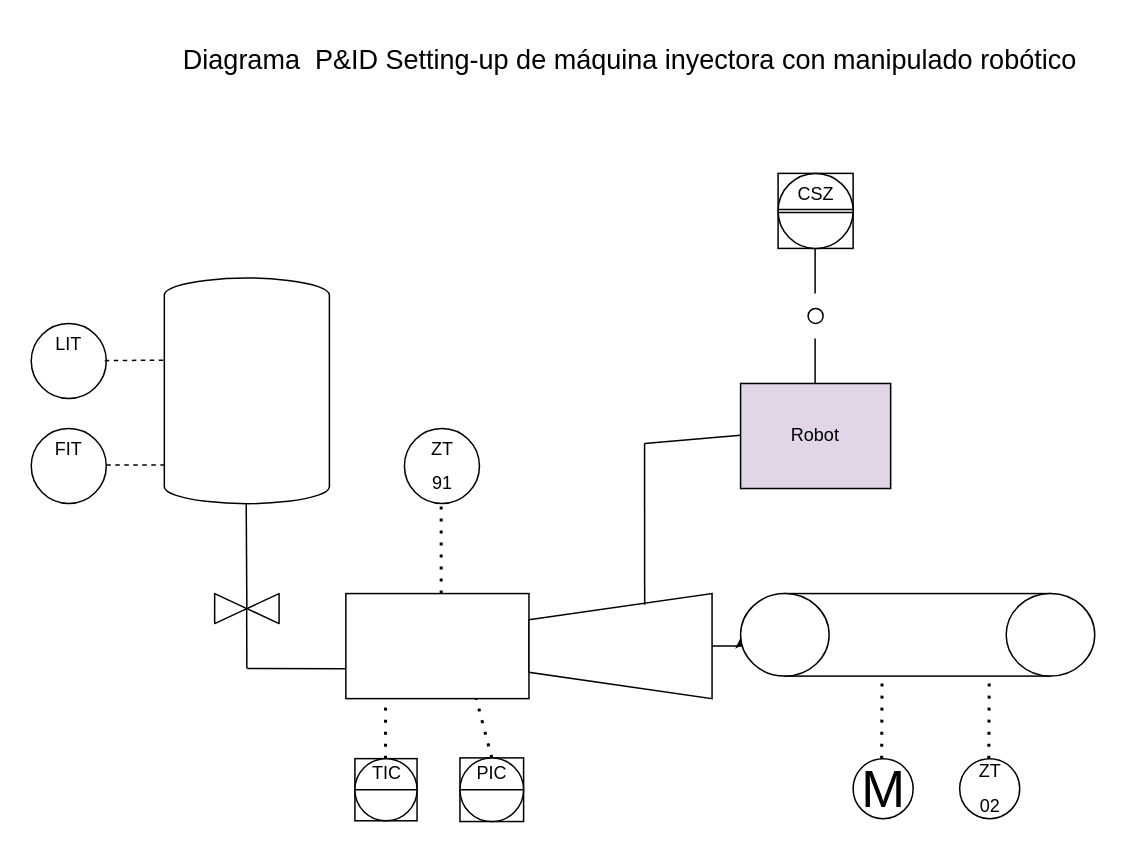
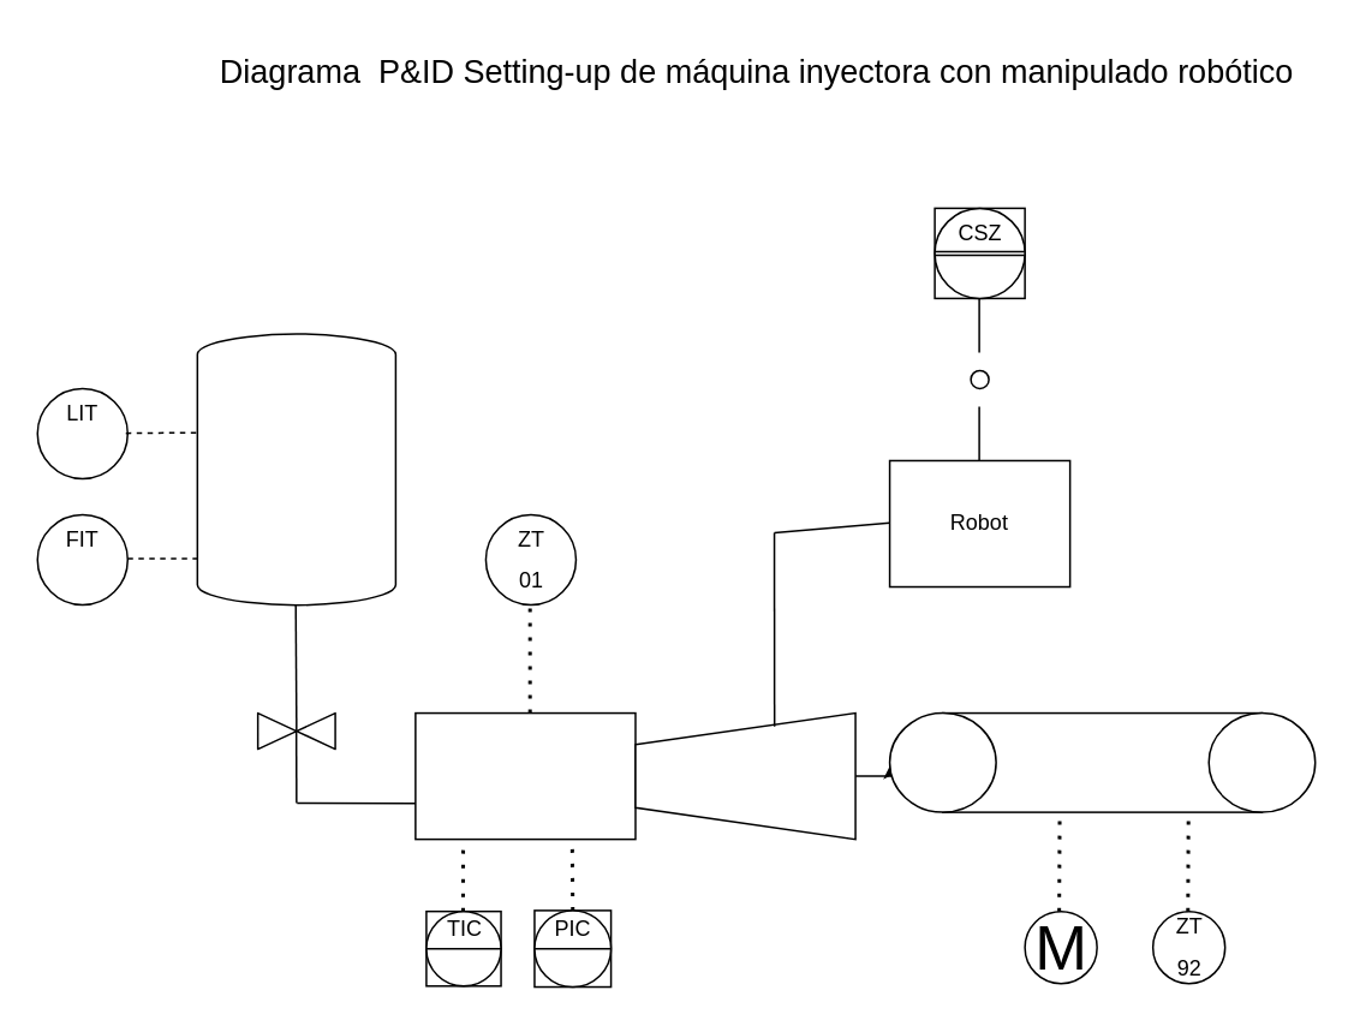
  <mxCell id="0" />
  <mxCell id="1" parent="0" />
- <mxCell id="2" value="Robot" style="rounded=0;whiteSpace=wrap;html=1;fillColor=#e1d5e7;" vertex="1" parent="1"><mxGeometry x="493" y="255" width="100" height="70" as="geometry" /></mxCell>
+ <mxCell id="2" value="Robot" style="rounded=0;whiteSpace=wrap;html=1;" vertex="1" parent="1"><mxGeometry x="493" y="255" width="100" height="70" as="geometry" /></mxCell>
  <mxCell id="3" value="&lt;table cellpadding=&quot;4&quot; cellspacing=&quot;0&quot; border=&quot;0&quot; style=&quot;font-size:1em;width:100%;height:100%;&quot;&gt;&lt;tbody&gt;&lt;tr&gt;&lt;td&gt;CSZ&lt;/td&gt;&lt;/tr&gt;&lt;tr&gt;&lt;td&gt;&lt;br&gt;&lt;/td&gt;&lt;/tr&gt;&lt;/tbody&gt;&lt;/table&gt; " style="html=1;outlineConnect=0;align=center;dashed=0;aspect=fixed;shape=mxgraph.pid2inst.sharedCont;mounting=local" vertex="1" parent="1"><mxGeometry x="518" y="115" width="50" height="50" as="geometry" /></mxCell>
  <mxCell id="4" value="" style="endArrow=none;html=1;rounded=0;" edge="1" parent="1"><mxGeometry width="50" height="50" relative="1" as="geometry"><mxPoint x="542.66" y="195" as="sourcePoint" /><mxPoint x="542.66" y="165" as="targetPoint" /></mxGeometry></mxCell>
  <mxCell id="5" value="" style="ellipse;whiteSpace=wrap;html=1;aspect=fixed;" vertex="1" parent="1"><mxGeometry x="538" y="205" width="10" height="10" as="geometry" /></mxCell>
  <mxCell id="6" value="" style="endArrow=none;html=1;rounded=0;" edge="1" parent="1"><mxGeometry width="50" height="50" relative="1" as="geometry"><mxPoint x="542.66" y="255" as="sourcePoint" /><mxPoint x="542.66" y="225" as="targetPoint" /></mxGeometry></mxCell>
  <mxCell id="7" style="edgeStyle=orthogonalEdgeStyle;rounded=0;orthogonalLoop=1;jettySize=auto;html=1;exitX=1;exitY=0.5;exitDx=0;exitDy=0;exitPerimeter=0;" edge="1" parent="1" source="8" target="11"><mxGeometry relative="1" as="geometry" /></mxCell>
  <mxCell id="8" value="" style="verticalLabelPosition=bottom;align=center;dashed=0;html=1;verticalAlign=top;shape=mxgraph.pid.fittings.injector;" vertex="1" parent="1"><mxGeometry x="229.98" y="395" width="244.02" height="70" as="geometry" /></mxCell>
- <mxCell id="9" value="&lt;table cellpadding=&quot;4&quot; cellspacing=&quot;0&quot; border=&quot;0&quot; style=&quot;font-size:1em;width:100%;height:100%;&quot;&gt;&lt;tbody&gt;&lt;tr&gt;&lt;td&gt;ZT&lt;/td&gt;&lt;/tr&gt;&lt;tr&gt;&lt;td&gt;91&lt;/td&gt;&lt;/tr&gt;&lt;/tbody&gt;&lt;/table&gt; " style="html=1;outlineConnect=0;align=center;dashed=0;aspect=fixed;shape=mxgraph.pid2inst.discInst;mounting=field" vertex="1" parent="1"><mxGeometry x="269" y="285" width="50" height="50" as="geometry" /></mxCell>
+ <mxCell id="9" value="&lt;table cellpadding=&quot;4&quot; cellspacing=&quot;0&quot; border=&quot;0&quot; style=&quot;font-size:1em;width:100%;height:100%;&quot;&gt;&lt;tbody&gt;&lt;tr&gt;&lt;td&gt;ZT&lt;/td&gt;&lt;/tr&gt;&lt;tr&gt;&lt;td&gt;01&lt;/td&gt;&lt;/tr&gt;&lt;/tbody&gt;&lt;/table&gt; " style="html=1;outlineConnect=0;align=center;dashed=0;aspect=fixed;shape=mxgraph.pid2inst.discInst;mounting=field" vertex="1" parent="1"><mxGeometry x="269" y="285" width="50" height="50" as="geometry" /></mxCell>
  <mxCell id="10" value="" style="endArrow=none;dashed=1;html=1;dashPattern=1 3;strokeWidth=2;rounded=0;" edge="1" parent="1"><mxGeometry width="50" height="50" relative="1" as="geometry"><mxPoint x="293.5" y="395" as="sourcePoint" /><mxPoint x="293.5" y="335" as="targetPoint" /></mxGeometry></mxCell>
  <mxCell id="11" value="" style="verticalLabelPosition=bottom;outlineConnect=0;align=center;dashed=0;html=1;verticalAlign=top;shape=mxgraph.pid.misc.conveyor_(belt);" vertex="1" parent="1"><mxGeometry x="493" y="395" width="236" height="55" as="geometry" /></mxCell>
  <mxCell id="12" value="" style="endArrow=none;html=1;rounded=0;" edge="1" parent="1"><mxGeometry width="50" height="50" relative="1" as="geometry"><mxPoint x="429" y="295" as="sourcePoint" /><mxPoint x="493" y="289.5" as="targetPoint" /></mxGeometry></mxCell>
  <mxCell id="13" value="" style="endArrow=none;html=1;rounded=0;exitX=0.816;exitY=0.106;exitDx=0;exitDy=0;exitPerimeter=0;" edge="1" parent="1" source="8"><mxGeometry width="50" height="50" relative="1" as="geometry"><mxPoint x="429" y="375" as="sourcePoint" /><mxPoint x="429" y="295" as="targetPoint" /></mxGeometry></mxCell>
  <mxCell id="14" value="M" style="verticalLabelPosition=middle;shadow=0;dashed=0;align=center;html=1;verticalAlign=middle;strokeWidth=1;shape=ellipse;aspect=fixed;fontSize=35;" vertex="1" parent="1"><mxGeometry x="568" y="505" width="40" height="40" as="geometry" /></mxCell>
  <mxCell id="15" value="" style="endArrow=none;dashed=1;html=1;dashPattern=1 3;strokeWidth=2;rounded=0;" edge="1" parent="1"><mxGeometry width="50" height="50" relative="1" as="geometry"><mxPoint x="587" y="505" as="sourcePoint" /><mxPoint x="587.29" y="450" as="targetPoint" /></mxGeometry></mxCell>
- <mxCell id="16" value="&lt;table cellpadding=&quot;4&quot; cellspacing=&quot;0&quot; border=&quot;0&quot; style=&quot;font-size:1em;width:100%;height:100%;&quot;&gt;&lt;tbody&gt;&lt;tr&gt;&lt;td&gt;ZT&lt;/td&gt;&lt;/tr&gt;&lt;tr&gt;&lt;td&gt;02&lt;/td&gt;&lt;/tr&gt;&lt;/tbody&gt;&lt;/table&gt; " style="html=1;outlineConnect=0;align=center;dashed=0;aspect=fixed;shape=mxgraph.pid2inst.discInst;mounting=field" vertex="1" parent="1"><mxGeometry x="639" y="505" width="40" height="40" as="geometry" /></mxCell>
+ <mxCell id="16" value="&lt;table cellpadding=&quot;4&quot; cellspacing=&quot;0&quot; border=&quot;0&quot; style=&quot;font-size:1em;width:100%;height:100%;&quot;&gt;&lt;tbody&gt;&lt;tr&gt;&lt;td&gt;ZT&lt;/td&gt;&lt;/tr&gt;&lt;tr&gt;&lt;td&gt;92&lt;/td&gt;&lt;/tr&gt;&lt;/tbody&gt;&lt;/table&gt; " style="html=1;outlineConnect=0;align=center;dashed=0;aspect=fixed;shape=mxgraph.pid2inst.discInst;mounting=field" vertex="1" parent="1"><mxGeometry x="639" y="505" width="40" height="40" as="geometry" /></mxCell>
  <mxCell id="17" value="" style="endArrow=none;dashed=1;html=1;dashPattern=1 3;strokeWidth=2;rounded=0;" edge="1" parent="1"><mxGeometry width="50" height="50" relative="1" as="geometry"><mxPoint x="658.41" y="505" as="sourcePoint" /><mxPoint x="658.7" y="450" as="targetPoint" /></mxGeometry></mxCell>
  <mxCell id="18" value="&lt;font style=&quot;font-size: 18px;&quot;&gt;Diagrama&amp;nbsp; P&amp;amp;ID&amp;nbsp;Setting-up de máquina inyectora con manipulado robótico&lt;/font&gt;" style="text;html=1;align=center;verticalAlign=middle;resizable=0;points=[];autosize=1;strokeColor=none;fillColor=none;" vertex="1" parent="1"><mxGeometry x="109" y="20" width="620" height="40" as="geometry" /></mxCell>
  <mxCell id="19" value="&lt;table cellpadding=&quot;4&quot; cellspacing=&quot;0&quot; border=&quot;0&quot; style=&quot;font-size:1em;width:100%;height:100%;&quot;&gt;&lt;tbody&gt;&lt;tr&gt;&lt;td&gt;TIC&lt;/td&gt;&lt;/tr&gt;&lt;tr&gt;&lt;td&gt;&lt;br&gt;&lt;/td&gt;&lt;/tr&gt;&lt;/tbody&gt;&lt;/table&gt; " style="html=1;outlineConnect=0;align=center;dashed=0;aspect=fixed;shape=mxgraph.pid2inst.sharedCont;mounting=room" vertex="1" parent="1"><mxGeometry x="236" y="505" width="41.41" height="41.41" as="geometry" /></mxCell>
- <mxCell id="20" value="&lt;table cellpadding=&quot;4&quot; cellspacing=&quot;0&quot; border=&quot;0&quot; style=&quot;font-size:1em;width:100%;height:100%;&quot;&gt;&lt;tbody&gt;&lt;tr&gt;&lt;td&gt;PIC&lt;/td&gt;&lt;/tr&gt;&lt;tr&gt;&lt;td&gt;&lt;br&gt;&lt;/td&gt;&lt;/tr&gt;&lt;/tbody&gt;&lt;/table&gt; " style="html=1;outlineConnect=0;align=center;dashed=0;aspect=fixed;shape=mxgraph.pid2inst.sharedCont;mounting=room" vertex="1" parent="1"><mxGeometry x="306" y="504.5" width="42.41" height="42.41" as="geometry" /></mxCell>
+ <mxCell id="20" value="&lt;table cellpadding=&quot;4&quot; cellspacing=&quot;0&quot; border=&quot;0&quot; style=&quot;font-size:1em;width:100%;height:100%;&quot;&gt;&lt;tbody&gt;&lt;tr&gt;&lt;td&gt;PIC&lt;/td&gt;&lt;/tr&gt;&lt;tr&gt;&lt;td&gt;&lt;br&gt;&lt;/td&gt;&lt;/tr&gt;&lt;/tbody&gt;&lt;/table&gt; " style="html=1;outlineConnect=0;align=center;dashed=0;aspect=fixed;shape=mxgraph.pid2inst.sharedCont;mounting=room" vertex="1" parent="1"><mxGeometry x="296" y="504.5" width="42.41" height="42.41" as="geometry" /></mxCell>
  <mxCell id="21" value="" style="shape=mxgraph.pid.vessels.pressurized_vessel;html=1;pointerEvents=1;align=center;verticalLabelPosition=bottom;verticalAlign=top;dashed=0;" vertex="1" parent="1"><mxGeometry x="109" y="184.8" width="110" height="150.2" as="geometry" /></mxCell>
  <mxCell id="22" value="" style="endArrow=none;dashed=1;html=1;dashPattern=1 3;strokeWidth=2;rounded=0;" edge="1" parent="1"><mxGeometry width="50" height="50" relative="1" as="geometry"><mxPoint x="256.38" y="505" as="sourcePoint" /><mxPoint x="256.42" y="465" as="targetPoint" /></mxGeometry></mxCell>
  <mxCell id="23" value="" style="endArrow=none;dashed=1;html=1;dashPattern=1 3;strokeWidth=2;rounded=0;exitX=0.5;exitY=0;exitDx=0;exitDy=0;" edge="1" parent="1" source="20"><mxGeometry width="50" height="50" relative="1" as="geometry"><mxPoint x="316.88" y="525" as="sourcePoint" /><mxPoint x="316.88" y="465" as="targetPoint" /></mxGeometry></mxCell>
  <mxCell id="24" value="" style="verticalLabelPosition=bottom;align=center;html=1;verticalAlign=top;pointerEvents=1;dashed=0;shape=mxgraph.pid2valves.valve;valveType=gate" vertex="1" parent="1"><mxGeometry x="142.54" y="395" width="42.93" height="20" as="geometry" /></mxCell>
  <mxCell id="25" value="&lt;table cellpadding=&quot;4&quot; cellspacing=&quot;0&quot; border=&quot;0&quot; style=&quot;font-size:1em;width:100%;height:100%;&quot;&gt;&lt;tbody&gt;&lt;tr&gt;&lt;td&gt;LIT&lt;/td&gt;&lt;/tr&gt;&lt;tr&gt;&lt;td&gt;&lt;br&gt;&lt;/td&gt;&lt;/tr&gt;&lt;/tbody&gt;&lt;/table&gt; " style="html=1;outlineConnect=0;align=center;dashed=0;aspect=fixed;shape=mxgraph.pid2inst.discInst;mounting=field" vertex="1" parent="1"><mxGeometry x="20.32" y="215" width="50" height="50" as="geometry" /></mxCell>
  <mxCell id="26" value="&lt;table cellpadding=&quot;4&quot; cellspacing=&quot;0&quot; border=&quot;0&quot; style=&quot;font-size:1em;width:100%;height:100%;&quot;&gt;&lt;tbody&gt;&lt;tr&gt;&lt;td&gt;FIT&lt;/td&gt;&lt;/tr&gt;&lt;tr&gt;&lt;td&gt;&lt;br&gt;&lt;/td&gt;&lt;/tr&gt;&lt;/tbody&gt;&lt;/table&gt; " style="html=1;outlineConnect=0;align=center;dashed=0;aspect=fixed;shape=mxgraph.pid2inst.discInst;mounting=field" vertex="1" parent="1"><mxGeometry x="20.32" y="285" width="50" height="50" as="geometry" /></mxCell>
  <mxCell id="27" value="" style="endArrow=none;dashed=1;html=1;rounded=0;entryX=0.008;entryY=0.829;entryDx=0;entryDy=0;entryPerimeter=0;" edge="1" parent="1" target="21"><mxGeometry width="50" height="50" relative="1" as="geometry"><mxPoint x="70.32" y="309.33" as="sourcePoint" /><mxPoint x="116" y="309.33" as="targetPoint" /></mxGeometry></mxCell>
  <mxCell id="28" value="" style="endArrow=none;dashed=1;html=1;rounded=0;entryX=0.008;entryY=0.829;entryDx=0;entryDy=0;entryPerimeter=0;" edge="1" parent="1"><mxGeometry width="50" height="50" relative="1" as="geometry"><mxPoint x="69.32" y="239.77" as="sourcePoint" /><mxPoint x="109" y="239.44" as="targetPoint" /></mxGeometry></mxCell>
  <mxCell id="29" value="" style="endArrow=none;html=1;rounded=0;" edge="1" parent="1"><mxGeometry width="50" height="50" relative="1" as="geometry"><mxPoint x="164" y="405" as="sourcePoint" /><mxPoint x="163.57" y="335" as="targetPoint" /></mxGeometry></mxCell>
  <mxCell id="30" value="" style="endArrow=none;html=1;rounded=0;" edge="1" parent="1"><mxGeometry width="50" height="50" relative="1" as="geometry"><mxPoint x="164" y="445" as="sourcePoint" /><mxPoint x="163.86" y="405" as="targetPoint" /></mxGeometry></mxCell>
  <mxCell id="31" value="" style="endArrow=none;html=1;rounded=0;entryX=0.007;entryY=0.715;entryDx=0;entryDy=0;entryPerimeter=0;" edge="1" parent="1"><mxGeometry width="50" height="50" relative="1" as="geometry"><mxPoint x="164.29" y="445" as="sourcePoint" /><mxPoint x="229.978" y="445.05" as="targetPoint" /></mxGeometry></mxCell>
